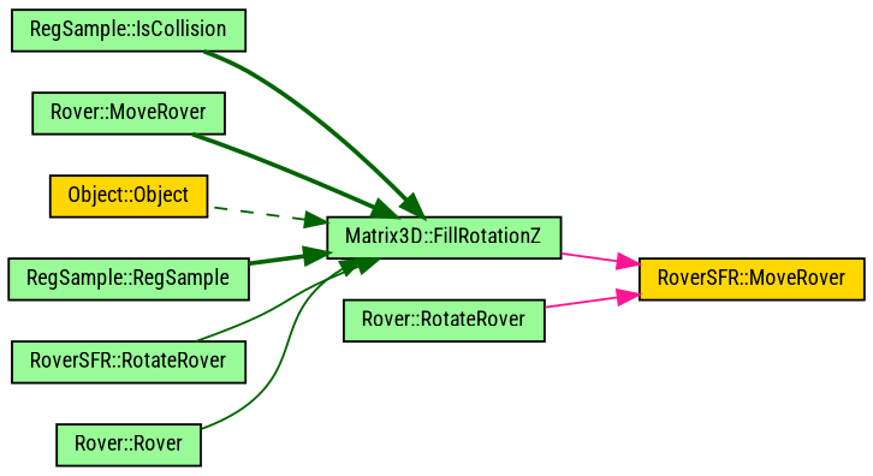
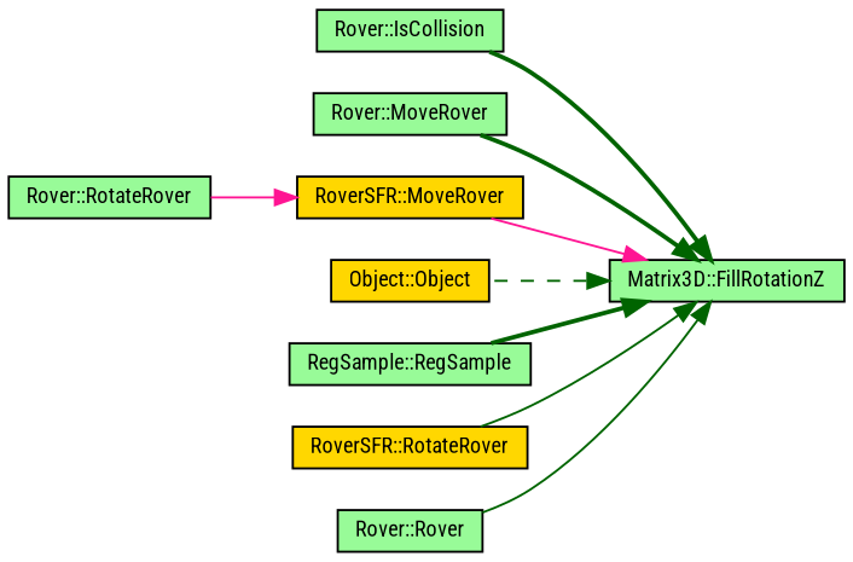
  digraph {
    fontname="Roboto Condensed"
    rankdir=RL
    node [color=black fillcolor=palegreen fontname="Roboto Condensed" fontsize=10 shape=record style=filled]
    edge [color=darkgreen dir=back fontname="Roboto Condensed" fontsize=10 labelfontname=FreeSans labelfontsize=10 style=solid]
    n1 [fontcolor=black height=0.2 label="Matrix3D::FillRotationZ" width=0.4]
-   n2 [height=0.2 label="RegSample::IsCollision" width=0.4]
+   n2 [height=0.2 label="Rover::IsCollision" width=0.4]
    n3 [height=0.2 label="Rover::MoveRover" width=0.4]
    n4 [fillcolor=gold height=0.2 label="RoverSFR::MoveRover" width=0.4]
    n5 [fillcolor=gold height=0.2 label="Object::Object" width=0.4]
    n6 [height=0.2 label="RegSample::RegSample" width=0.4]
-   n7 [height=0.2 label="RoverSFR::RotateRover" width=0.4]
+   n7 [fillcolor=gold height=0.2 label="RoverSFR::RotateRover" width=0.4]
    n8 [height=0.2 label="Rover::Rover" width=0.4]
    n9 [height=0.2 label="Rover::RotateRover" width=0.4]
    n1 -> n2 [style=bold]
    n1 -> n3 [style=bold]
-   n4 -> n1 [color=deeppink]
+   n1 -> n4 [color=deeppink]
    n1 -> n5 [style=dashed]
    n1 -> n6 [style=bold]
    n1 -> n7
    n1 -> n8
    n4 -> n9 [color=deeppink]
  }
